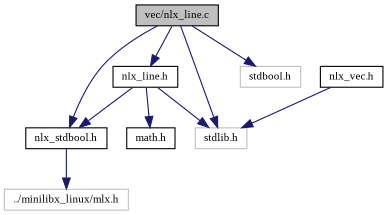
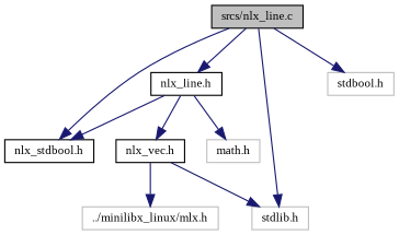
  digraph {
    fontname="Liberation Serif"
    node [color=black fillcolor=white fontname="Liberation Serif" fontsize=10 shape=record style=filled]
    edge [color=midnightblue fontname="Liberation Serif" fontsize=10 labelfontname=Helvetica labelfontsize=10 style=solid]
-   n1 [fillcolor=grey75 fontcolor=black height=0.2 label="vec/nlx_line.c" width=0.4]
+   n1 [fillcolor=grey75 fontcolor=black height=0.2 label="srcs/nlx_line.c" width=0.4]
    n2 [height=0.2 label="nlx_line.h" width=0.4]
    n3 [height=0.2 label="nlx_stdbool.h" width=0.4]
    n4 [color=grey75 height=0.2 label="stdlib.h" width=0.4]
    n5 [color=grey75 height=0.2 label="stdbool.h" width=0.4]
    n6 [height=0.2 label="nlx_vec.h" width=0.4]
-   n7 [height=0.2 label="math.h" width=0.4]
+   n7 [color=grey75 height=0.2 label="math.h" width=0.4]
    n8 [color=grey75 height=0.2 label="../minilibx_linux/mlx.h" width=0.4]
    n1 -> n2
    n1 -> n3
    n1 -> n4
    n1 -> n5
    n2 -> n3
-   n2 -> n4
+   n2 -> n6
    n2 -> n7
-   n3 -> n8
+   n6 -> n8
    n6 -> n4
  }
